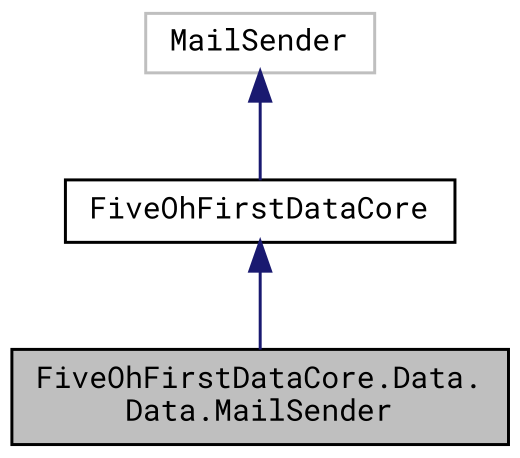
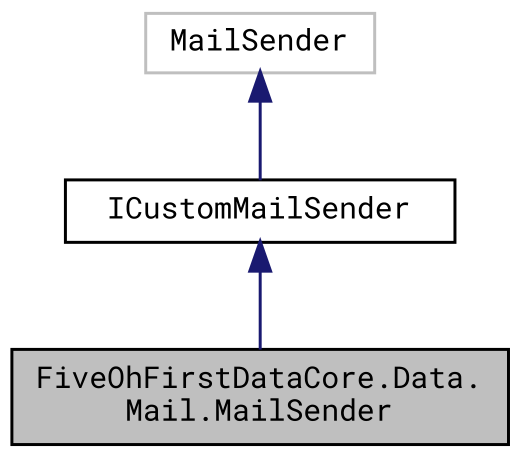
  digraph {
    fontname="Roboto Mono"
    node [color=black fillcolor=white fontname="Roboto Mono" fontsize=10 shape=record style=filled]
    edge [color=midnightblue dir=back fontname="Roboto Mono" fontsize=10 labelfontname=Helvetica labelfontsize=10 style=solid]
-   n1 [fillcolor=grey75 fontcolor=black height=0.2 label="FiveOhFirstDataCore.Data.\lData.MailSender" width=0.4]
-   n2 [height=0.2 label=FiveOhFirstDataCore width=0.4]
+   n1 [fillcolor=grey75 fontcolor=black height=0.2 label="FiveOhFirstDataCore.Data.\lMail.MailSender" width=0.4]
+   n2 [height=0.2 label=ICustomMailSender width=0.4]
    n3 [color=grey75 height=0.2 label=MailSender width=0.4]
    n2 -> n1
    n3 -> n2
  }
